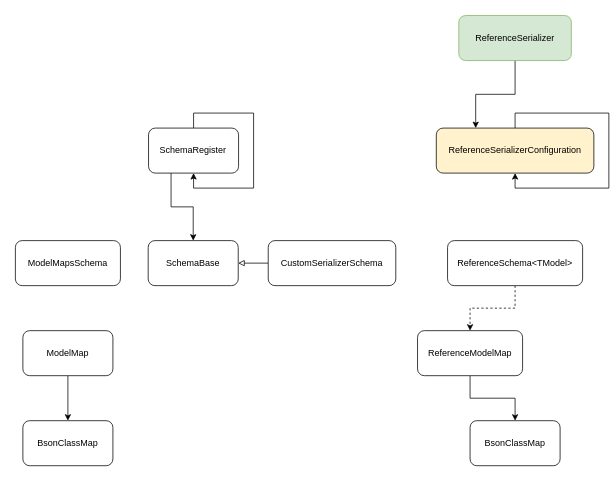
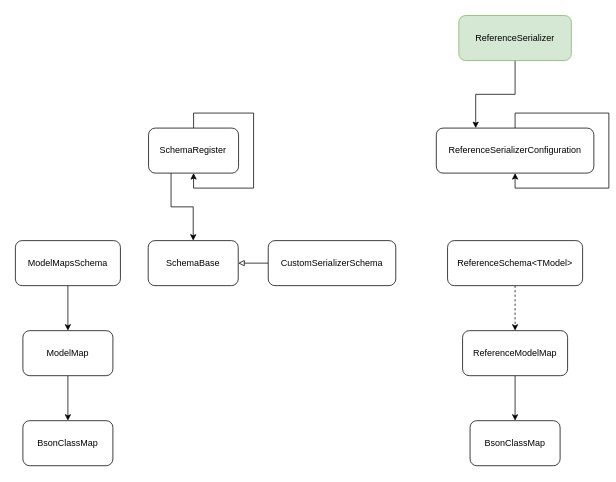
  <mxCell id="0" />
  <mxCell id="1" parent="0" />
  <mxCell id="2" value="SchemaBase" style="rounded=1;whiteSpace=wrap;html=1;" vertex="1" parent="1"><mxGeometry x="197" y="320" width="120" height="60" as="geometry" /></mxCell>
+ <mxCell id="3" style="edgeStyle=orthogonalEdgeStyle;rounded=0;orthogonalLoop=1;jettySize=auto;html=1;" edge="1" parent="1" source="4" target="8"><mxGeometry relative="1" as="geometry"><Array as="points"><mxPoint x="90" y="440" /><mxPoint x="90" y="440" /></Array></mxGeometry></mxCell>
  <mxCell id="4" value="ModelMapsSchema" style="rounded=1;whiteSpace=wrap;html=1;" vertex="1" parent="1"><mxGeometry x="20" y="320" width="140" height="60" as="geometry" /></mxCell>
  <mxCell id="5" style="edgeStyle=orthogonalEdgeStyle;rounded=0;orthogonalLoop=1;jettySize=auto;html=1;endArrow=block;endFill=0;" edge="1" parent="1" source="6" target="2"><mxGeometry relative="1" as="geometry" /></mxCell>
  <mxCell id="6" value="CustomSerializerSchema" style="rounded=1;whiteSpace=wrap;html=1;" vertex="1" parent="1"><mxGeometry x="357" y="320" width="170" height="60" as="geometry" /></mxCell>
  <mxCell id="7" style="edgeStyle=orthogonalEdgeStyle;rounded=0;orthogonalLoop=1;jettySize=auto;html=1;endArrow=classic;endFill=1;" edge="1" parent="1" source="8" target="20"><mxGeometry relative="1" as="geometry" /></mxCell>
  <mxCell id="8" value="ModelMap" style="rounded=1;whiteSpace=wrap;html=1;" vertex="1" parent="1"><mxGeometry x="30" y="440" width="120" height="60" as="geometry" /></mxCell>
  <mxCell id="9" style="edgeStyle=orthogonalEdgeStyle;rounded=0;orthogonalLoop=1;jettySize=auto;html=1;exitX=0.25;exitY=1;exitDx=0;exitDy=0;endArrow=classic;endFill=1;" edge="1" parent="1" source="10" target="2"><mxGeometry relative="1" as="geometry" /></mxCell>
  <mxCell id="10" value="SchemaRegister" style="rounded=1;whiteSpace=wrap;html=1;" vertex="1" parent="1"><mxGeometry x="197.47" y="170" width="120" height="60" as="geometry" /></mxCell>
  <mxCell id="11" style="edgeStyle=orthogonalEdgeStyle;rounded=0;orthogonalLoop=1;jettySize=auto;html=1;endArrow=classic;endFill=1;" edge="1" parent="1" source="12" target="21"><mxGeometry relative="1" as="geometry" /></mxCell>
- <mxCell id="12" value="ReferenceModelMap" style="rounded=1;whiteSpace=wrap;html=1;" vertex="1" parent="1"><mxGeometry x="556" y="440" width="140" height="60" as="geometry" /></mxCell>
- <mxCell id="13" value="&lt;span&gt;ReferenceSerializerConfiguration&lt;/span&gt;" style="rounded=1;whiteSpace=wrap;html=1;fontStyle=0;fillColor=#fff2cc;" vertex="1" parent="1"><mxGeometry x="581" y="170" width="210" height="60" as="geometry" /></mxCell>
+ <mxCell id="12" value="ReferenceModelMap" style="rounded=1;whiteSpace=wrap;html=1;" vertex="1" parent="1"><mxGeometry x="616" y="440" width="140" height="60" as="geometry" /></mxCell>
+ <mxCell id="13" value="&lt;span&gt;ReferenceSerializerConfiguration&lt;/span&gt;" style="rounded=1;whiteSpace=wrap;html=1;fontStyle=0" vertex="1" parent="1"><mxGeometry x="581" y="170" width="210" height="60" as="geometry" /></mxCell>
  <mxCell id="14" style="edgeStyle=orthogonalEdgeStyle;rounded=0;orthogonalLoop=1;jettySize=auto;html=1;dashed=1;" edge="1" parent="1" source="15" target="12"><mxGeometry relative="1" as="geometry" /></mxCell>
  <mxCell id="15" value="&lt;span&gt;ReferenceSchema&amp;lt;TModel&amp;gt;&lt;/span&gt;" style="rounded=1;whiteSpace=wrap;html=1;fontStyle=0" vertex="1" parent="1"><mxGeometry x="596" y="320" width="180" height="60" as="geometry" /></mxCell>
  <mxCell id="16" style="edgeStyle=orthogonalEdgeStyle;rounded=0;orthogonalLoop=1;jettySize=auto;html=1;entryX=0.5;entryY=1;entryDx=0;entryDy=0;" edge="1" parent="1" source="10" target="10"><mxGeometry relative="1" as="geometry" /></mxCell>
  <mxCell id="17" style="edgeStyle=orthogonalEdgeStyle;rounded=0;orthogonalLoop=1;jettySize=auto;html=1;entryX=0.5;entryY=1;entryDx=0;entryDy=0;" edge="1" parent="1" source="13" target="13"><mxGeometry relative="1" as="geometry" /></mxCell>
  <mxCell id="18" style="edgeStyle=orthogonalEdgeStyle;rounded=0;orthogonalLoop=1;jettySize=auto;html=1;entryX=0.25;entryY=0;entryDx=0;entryDy=0;" edge="1" parent="1" source="19" target="13"><mxGeometry relative="1" as="geometry" /></mxCell>
  <mxCell id="19" value="&lt;span&gt;ReferenceSerializer&lt;/span&gt;" style="rounded=1;whiteSpace=wrap;html=1;fontStyle=0;fillColor=#d5e8d4;strokeColor=#82b366;" vertex="1" parent="1"><mxGeometry x="611" y="20" width="150" height="60" as="geometry" /></mxCell>
  <mxCell id="20" value="BsonClassMap" style="rounded=1;whiteSpace=wrap;html=1;" vertex="1" parent="1"><mxGeometry x="30" y="560" width="120" height="60" as="geometry" /></mxCell>
  <mxCell id="21" value="BsonClassMap" style="rounded=1;whiteSpace=wrap;html=1;" vertex="1" parent="1"><mxGeometry x="626" y="560" width="120" height="60" as="geometry" /></mxCell>
